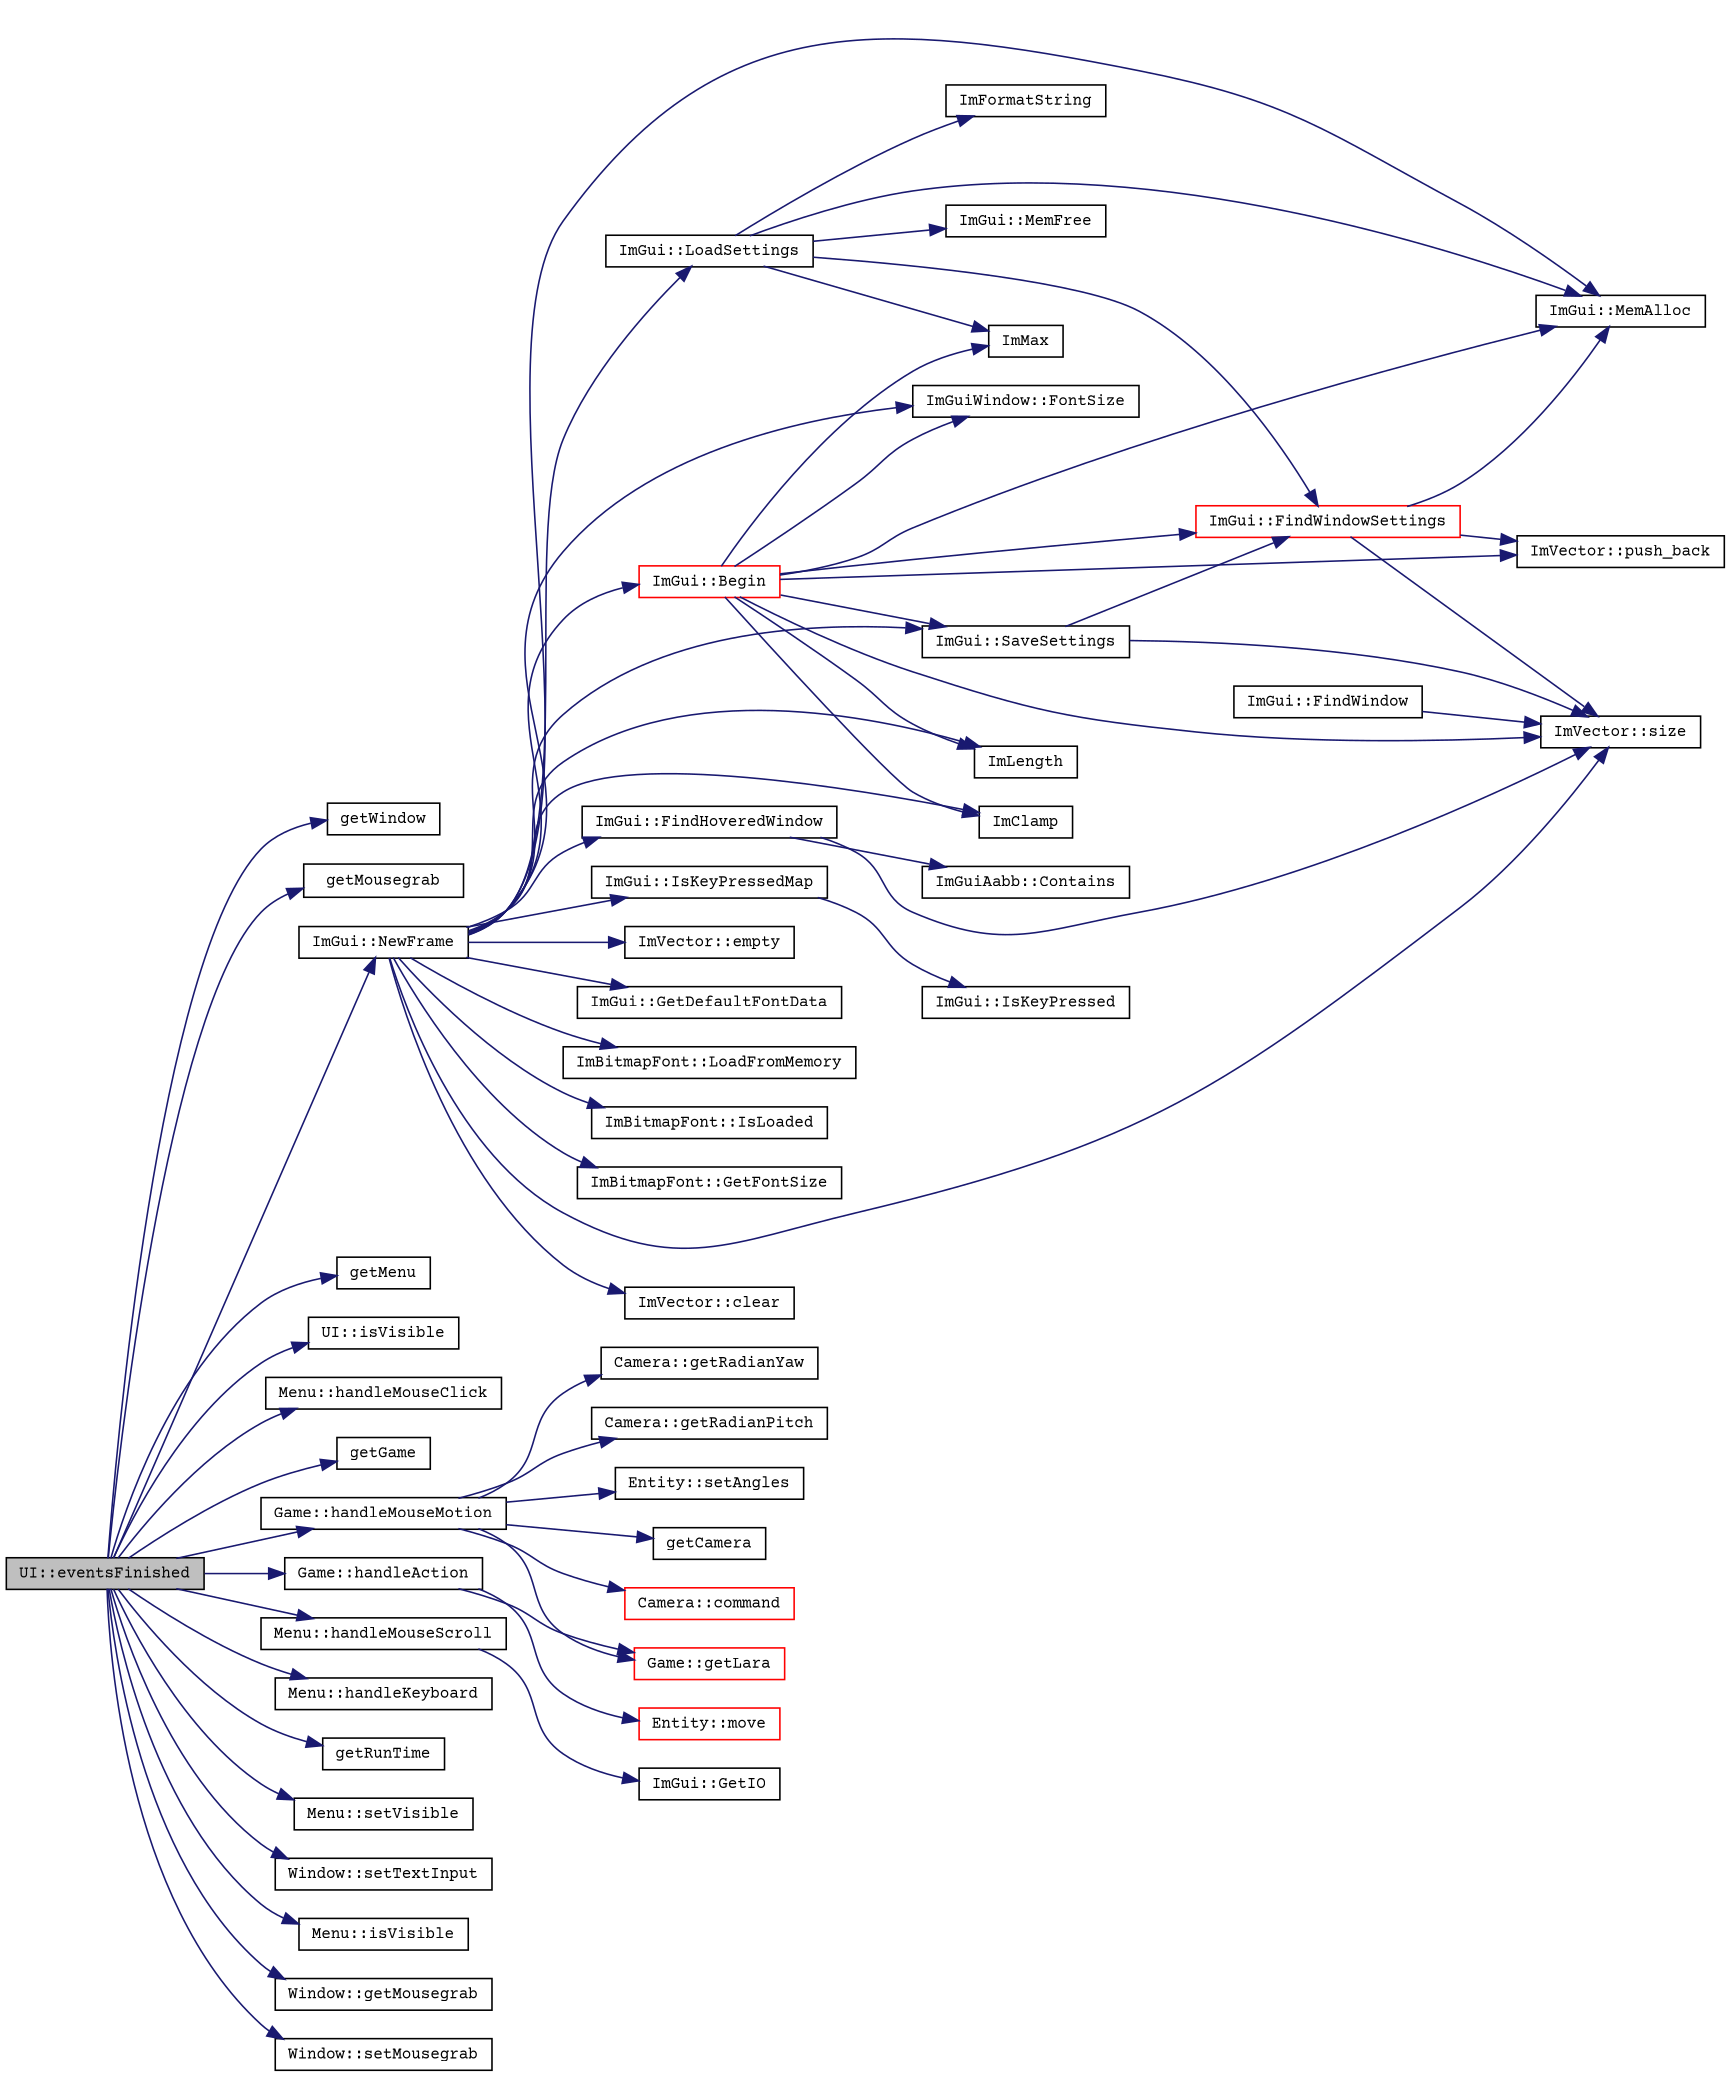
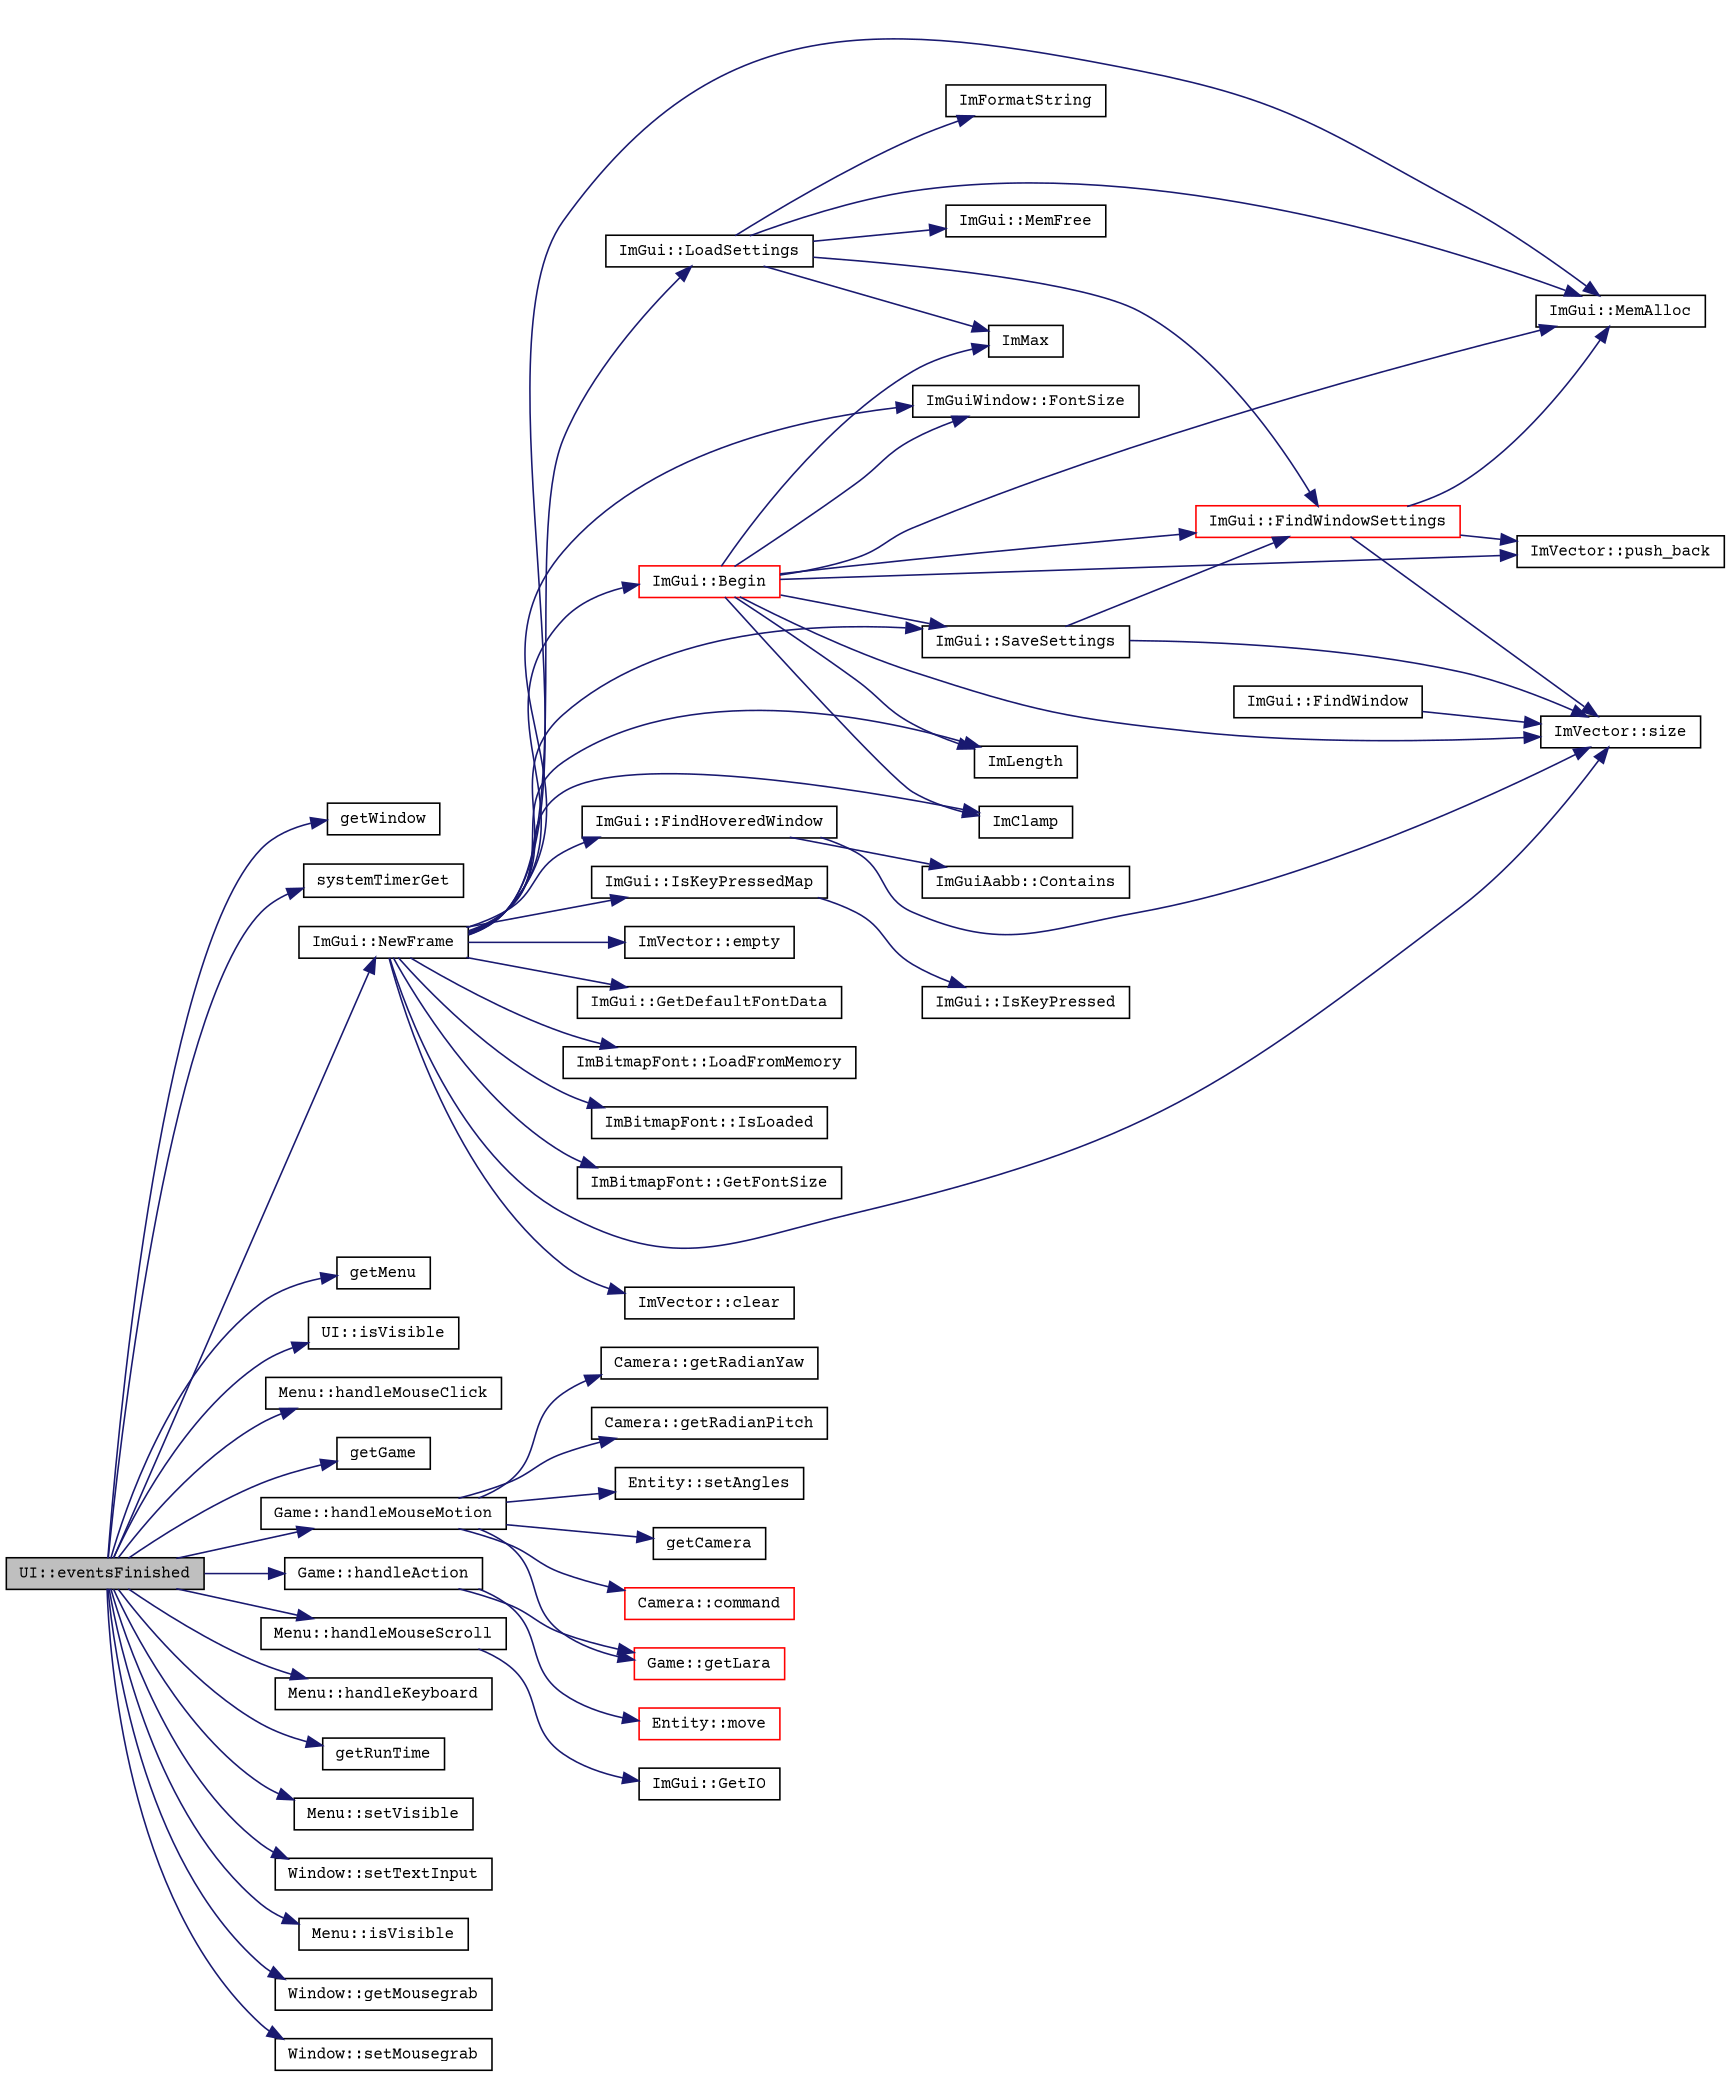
  digraph {
    fontname="Courier Prime"
    rankdir=LR
    node [color=black fillcolor=white fontname="Courier Prime" fontsize=10 shape=record style=filled]
    edge [color=midnightblue fontname="Courier Prime" fontsize=10 labelfontname=Helvetica labelfontsize=10 style=solid]
    n1 [fillcolor=grey75 fontcolor=black height=0.2 label="UI::eventsFinished" width=0.4]
    n2 [height=0.2 label=getWindow width=0.4]
-   n3 [height=0.2 label=getMousegrab width=0.4]
+   n3 [height=0.2 label=systemTimerGet width=0.4]
    n4 [height=0.2 label="ImGui::NewFrame" width=0.4]
    n5 [height=0.2 label=getMenu width=0.4]
    n6 [height=0.2 label="UI::isVisible" width=0.4]
    n7 [height=0.2 label="Menu::handleMouseClick" width=0.4]
    n8 [height=0.2 label=getGame width=0.4]
    n9 [height=0.2 label="Game::handleMouseMotion" width=0.4]
    n10 [height=0.2 label="Menu::handleMouseScroll" width=0.4]
    n11 [height=0.2 label="Menu::handleKeyboard" width=0.4]
    n12 [height=0.2 label=getRunTime width=0.4]
    n13 [height=0.2 label="Game::handleAction" width=0.4]
    n14 [height=0.2 label="Menu::setVisible" width=0.4]
    n15 [height=0.2 label="Window::setTextInput" width=0.4]
    n16 [height=0.2 label="Menu::isVisible" width=0.4]
    n17 [height=0.2 label="Window::getMousegrab" width=0.4]
    n18 [height=0.2 label="Window::setMousegrab" width=0.4]
    n19 [height=0.2 label="ImGui::GetIO" width=0.4]
    n20 [height=0.2 label="ImGui::MemAlloc" width=0.4]
    n21 [height=0.2 label="ImVector::empty" width=0.4]
    n22 [height=0.2 label="ImGui::LoadSettings" width=0.4]
    n23 [height=0.2 label="ImVector::size" width=0.4]
    n24 [height=0.2 label="ImGui::GetDefaultFontData" width=0.4]
    n25 [height=0.2 label="ImBitmapFont::LoadFromMemory" width=0.4]
    n26 [height=0.2 label="ImBitmapFont::IsLoaded" width=0.4]
    n27 [height=0.2 label="ImBitmapFont::GetFontSize" width=0.4]
    n28 [height=0.2 label=ImLength width=0.4]
    n29 [height=0.2 label="ImGui::SaveSettings" width=0.4]
    n30 [height=0.2 label="ImGui::FindHoveredWindow" width=0.4]
    n31 [height=0.2 label=ImClamp width=0.4]
    n32 [height=0.2 label="ImGuiWindow::FontSize" width=0.4]
    n33 [height=0.2 label="ImGui::IsKeyPressedMap" width=0.4]
    n34 [height=0.2 label="ImVector::clear" width=0.4]
    n35 [color=red height=0.2 label="ImGui::Begin" width=0.4]
    n36 [height=0.2 label=getCamera width=0.4]
    n37 [color=red height=0.2 label="Camera::command" width=0.4]
    n38 [height=0.2 label="Camera::getRadianYaw" width=0.4]
    n39 [height=0.2 label="Camera::getRadianPitch" width=0.4]
    n40 [color=red height=0.2 label="Game::getLara" width=0.4]
    n41 [height=0.2 label="Entity::setAngles" width=0.4]
    n42 [color=red height=0.2 label="Entity::move" width=0.4]
    n43 [height=0.2 label="ImGui::MemFree" width=0.4]
    n44 [height=0.2 label=ImFormatString width=0.4]
    n45 [color=red height=0.2 label="ImGui::FindWindowSettings" width=0.4]
    n46 [height=0.2 label=ImMax width=0.4]
    n47 [height=0.2 label="ImGuiAabb::Contains" width=0.4]
    n48 [height=0.2 label="ImGui::IsKeyPressed" width=0.4]
    n49 [height=0.2 label="ImVector::push_back" width=0.4]
    n50 [height=0.2 label="ImGui::FindWindow" width=0.4]
    n1 -> n2
    n1 -> n3
    n1 -> n4
    n1 -> n5
    n1 -> n6
    n1 -> n7
    n1 -> n8
    n1 -> n9
    n1 -> n10
    n1 -> n11
    n1 -> n12
    n1 -> n13
    n1 -> n14
    n1 -> n15
    n1 -> n16
    n1 -> n17
    n1 -> n18
    n4 -> n20
    n4 -> n21
    n4 -> n22
    n4 -> n23
    n4 -> n24
    n4 -> n25
    n4 -> n26
    n4 -> n27
    n4 -> n28
    n4 -> n29
    n4 -> n30
    n4 -> n31
    n4 -> n32
    n4 -> n33
    n4 -> n34
    n4 -> n35
    n9 -> n36
    n9 -> n37
    n9 -> n38
    n9 -> n39
    n9 -> n40
    n9 -> n41
    n10 -> n19
    n13 -> n40
    n13 -> n42
    n22 -> n20
    n22 -> n43
    n22 -> n44
    n22 -> n45
    n22 -> n46
    n29 -> n23
    n29 -> n45
    n30 -> n23
    n30 -> n47
    n33 -> n48
    n35 -> n20
    n35 -> n23
    n35 -> n28
    n35 -> n29
    n35 -> n31
    n35 -> n32
    n35 -> n45
    n35 -> n46
    n35 -> n49
    n45 -> n20
    n45 -> n23
    n45 -> n49
    n50 -> n23
  }
